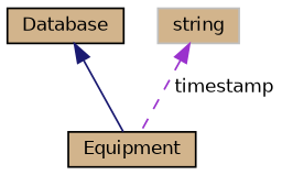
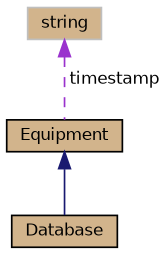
  digraph {
    node [color=black fillcolor=tan fontname=Helvetica fontsize=10 shape=record style=filled]
    edge [dir=back fontname=Helvetica fontsize=10 labelfontname=Helvetica labelfontsize=10]
    n1 [fontcolor=black height=0.2 label=Equipment width=0.4]
    n2 [height=0.2 label=Database width=0.4]
    n3 [color=grey75 height=0.2 label=string width=0.4]
-   n2 -> n1 [color=midnightblue style=solid]
+   n1 -> n2 [color=midnightblue style=solid]
    n3 -> n1 [color=darkorchid3 label=" timestamp" style=dashed]
  }
